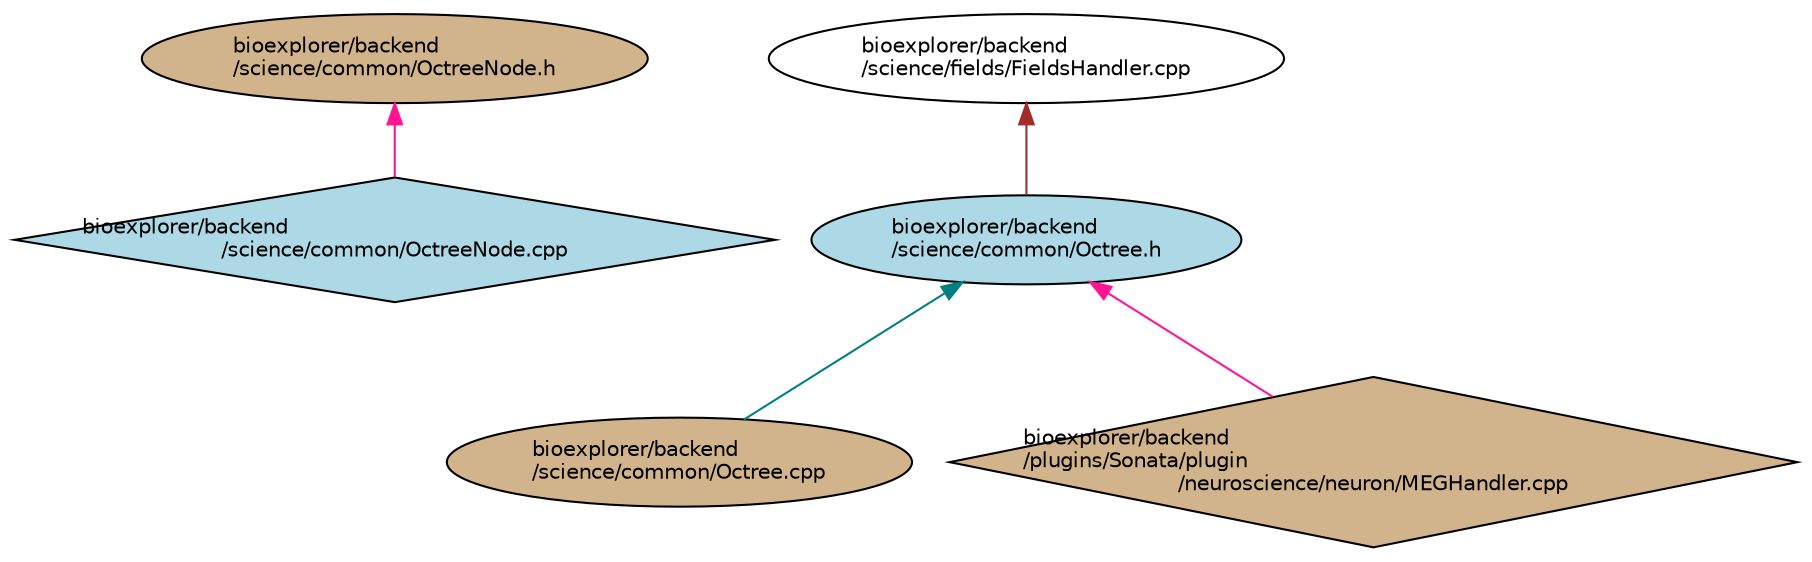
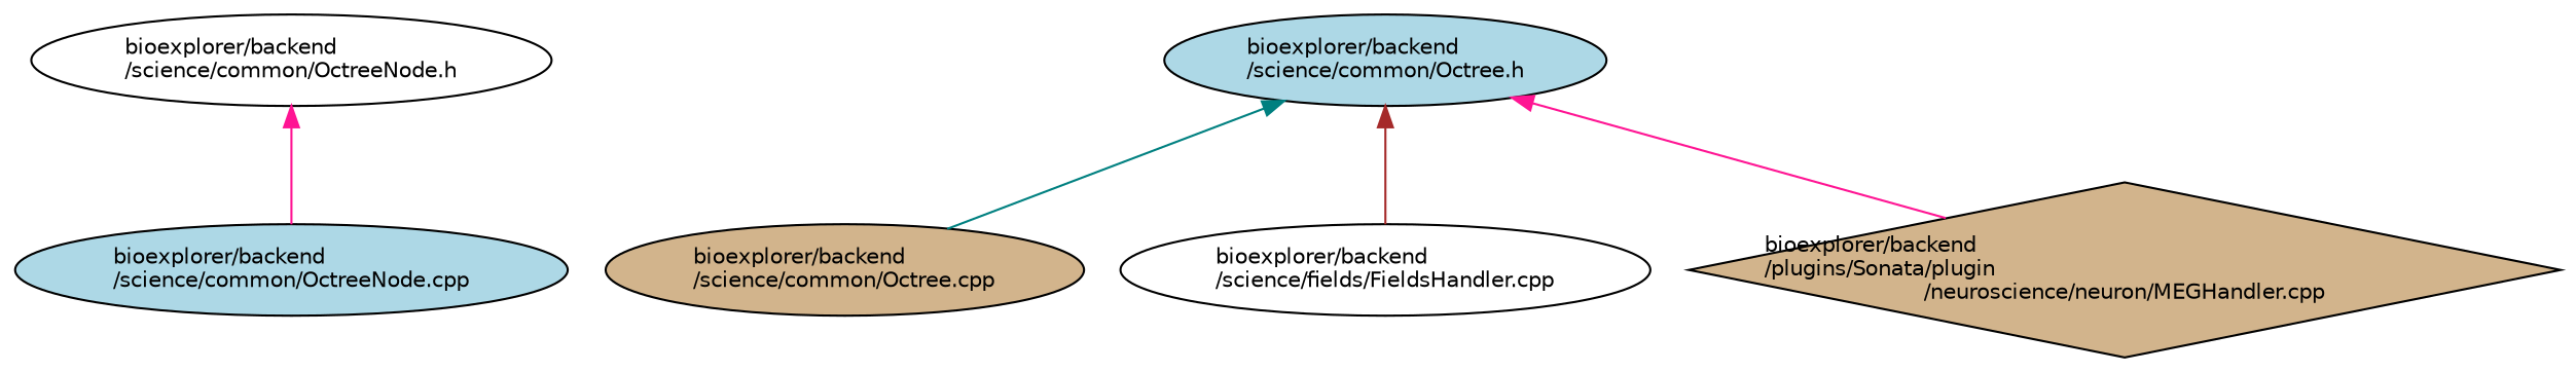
  digraph {
    node [color=black fillcolor=white fontname=Helvetica fontsize=10 shape=ellipse style=filled]
    edge [color=deeppink dir=back fontname=Helvetica fontsize=10 labelfontname=Helvetica labelfontsize=10 style=solid]
-   n1 [fillcolor=tan fontcolor=black height=0.2 label="bioexplorer/backend\l/science/common/OctreeNode.h" width=0.4]
-   n2 [fillcolor=lightblue height=0.2 label="bioexplorer/backend\l/science/common/OctreeNode.cpp" shape=diamond width=0.4]
+   n1 [fontcolor=black height=0.2 label="bioexplorer/backend\l/science/common/OctreeNode.h" width=0.4]
+   n2 [fillcolor=lightblue height=0.2 label="bioexplorer/backend\l/science/common/OctreeNode.cpp" width=0.4]
    n3 [fillcolor=lightblue height=0.2 label="bioexplorer/backend\l/science/common/Octree.h" width=0.4]
    n4 [fillcolor=tan height=0.2 label="bioexplorer/backend\l/science/common/Octree.cpp" width=0.4]
    n5 [height=0.2 label="bioexplorer/backend\l/science/fields/FieldsHandler.cpp" width=0.4]
    n6 [fillcolor=tan height=0.2 label="bioexplorer/backend\l/plugins/Sonata/plugin\l/neuroscience/neuron/MEGHandler.cpp" shape=diamond width=0.4]
    n1 -> n2
    n3 -> n4 [color=teal]
-   n5 -> n3 [color=brown]
+   n3 -> n5 [color=brown]
    n3 -> n6
  }
